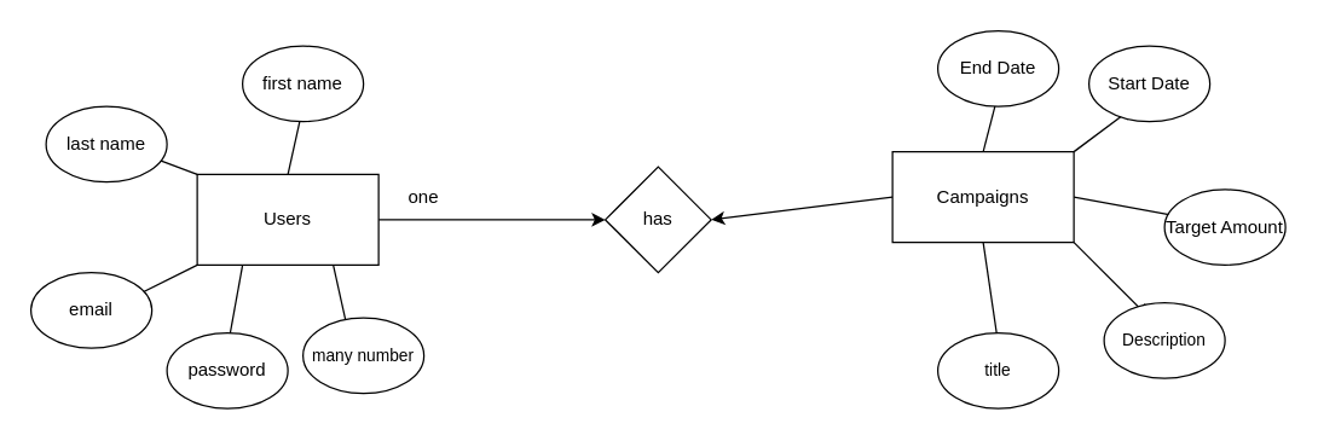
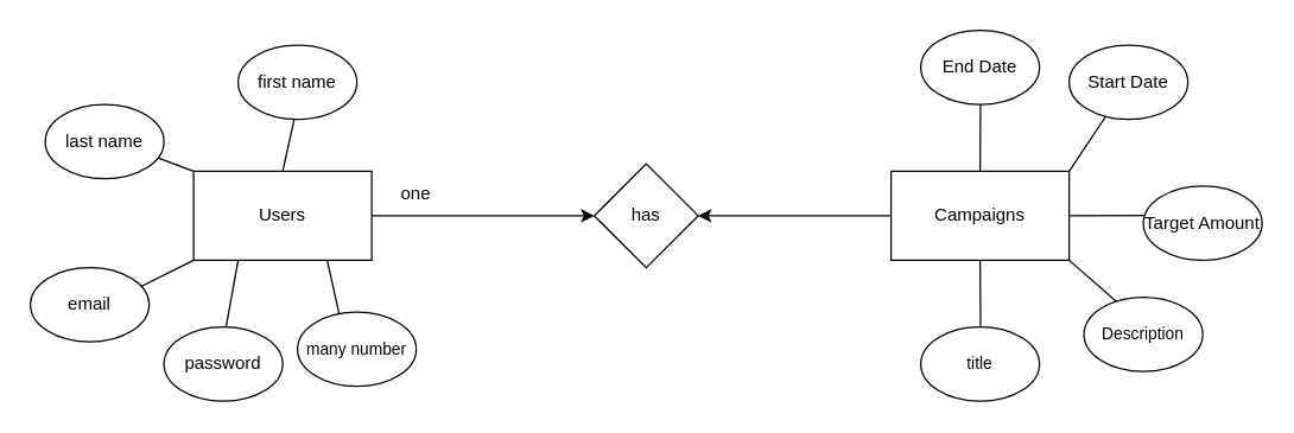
  <mxCell id="0" />
  <mxCell id="1" parent="0" />
  <mxCell id="2" style="edgeStyle=none;html=1;exitX=1;exitY=0.5;exitDx=0;exitDy=0;" edge="1" parent="1" source="8" target="16"><mxGeometry relative="1" as="geometry" /></mxCell>
  <mxCell id="3" style="edgeStyle=none;html=1;exitX=0.75;exitY=1;exitDx=0;exitDy=0;" edge="1" parent="1" source="8"><mxGeometry relative="1" as="geometry"><mxPoint x="230" y="220" as="targetPoint" /></mxGeometry></mxCell>
  <mxCell id="4" style="edgeStyle=none;html=1;exitX=0.25;exitY=1;exitDx=0;exitDy=0;" edge="1" parent="1" source="8"><mxGeometry relative="1" as="geometry"><mxPoint x="150" y="230" as="targetPoint" /></mxGeometry></mxCell>
  <mxCell id="5" style="edgeStyle=none;html=1;exitX=0;exitY=1;exitDx=0;exitDy=0;" edge="1" parent="1" source="8"><mxGeometry relative="1" as="geometry"><mxPoint x="80" y="200" as="targetPoint" /></mxGeometry></mxCell>
  <mxCell id="6" style="edgeStyle=none;html=1;exitX=0;exitY=0;exitDx=0;exitDy=0;" edge="1" parent="1" source="8"><mxGeometry relative="1" as="geometry"><mxPoint x="90" y="100" as="targetPoint" /></mxGeometry></mxCell>
  <mxCell id="7" style="edgeStyle=none;html=1;exitX=0.5;exitY=0;exitDx=0;exitDy=0;" edge="1" parent="1" source="8"><mxGeometry relative="1" as="geometry"><mxPoint x="200" y="70" as="targetPoint" /></mxGeometry></mxCell>
  <mxCell id="8" value="Users" style="rounded=0;whiteSpace=wrap;html=1;" vertex="1" parent="1"><mxGeometry x="130" y="115" width="120" height="60" as="geometry" /></mxCell>
  <mxCell id="9" style="edgeStyle=none;html=1;exitX=0;exitY=0.5;exitDx=0;exitDy=0;entryX=1;entryY=0.5;entryDx=0;entryDy=0;" edge="1" parent="1" source="15" target="16"><mxGeometry relative="1" as="geometry" /></mxCell>
  <mxCell id="10" style="edgeStyle=none;html=1;exitX=0.5;exitY=0;exitDx=0;exitDy=0;" edge="1" parent="1" source="15"><mxGeometry relative="1" as="geometry"><mxPoint x="660.333" y="60" as="targetPoint" /></mxGeometry></mxCell>
  <mxCell id="11" style="edgeStyle=none;html=1;exitX=1;exitY=0;exitDx=0;exitDy=0;" edge="1" parent="1" source="15"><mxGeometry relative="1" as="geometry"><mxPoint x="750" y="70" as="targetPoint" /></mxGeometry></mxCell>
  <mxCell id="12" style="edgeStyle=none;html=1;exitX=1;exitY=0.5;exitDx=0;exitDy=0;" edge="1" parent="1" source="15"><mxGeometry relative="1" as="geometry"><mxPoint x="790" y="144.833" as="targetPoint" /></mxGeometry></mxCell>
  <mxCell id="13" style="edgeStyle=none;html=1;exitX=1;exitY=1;exitDx=0;exitDy=0;" edge="1" parent="1" source="15"><mxGeometry relative="1" as="geometry"><mxPoint x="760" y="210" as="targetPoint" /></mxGeometry></mxCell>
  <mxCell id="14" style="edgeStyle=none;html=1;exitX=0.5;exitY=1;exitDx=0;exitDy=0;" edge="1" parent="1" source="15"><mxGeometry relative="1" as="geometry"><mxPoint x="660.333" y="230" as="targetPoint" /></mxGeometry></mxCell>
- <mxCell id="15" value="Campaigns" style="rounded=0;whiteSpace=wrap;html=1;" vertex="1" parent="1"><mxGeometry x="590" y="100" width="120" height="60" as="geometry" /></mxCell>
+ <mxCell id="15" value="Campaigns" style="rounded=0;whiteSpace=wrap;html=1;" vertex="1" parent="1"><mxGeometry x="600" y="115" width="120" height="60" as="geometry" /></mxCell>
  <mxCell id="16" value="has" style="rhombus;whiteSpace=wrap;html=1;" vertex="1" parent="1"><mxGeometry x="400" y="110" width="70" height="70" as="geometry" /></mxCell>
  <mxCell id="17" value="one" style="text;html=1;align=center;verticalAlign=middle;whiteSpace=wrap;rounded=0;" vertex="1" parent="1"><mxGeometry x="250" y="115" width="60" height="30" as="geometry" /></mxCell>
  <mxCell id="18" value="&lt;font style=&quot;font-size: 11px;&quot;&gt;many number&lt;/font&gt;" style="ellipse;whiteSpace=wrap;html=1;" vertex="1" parent="1"><mxGeometry x="200" y="210" width="80" height="50" as="geometry" /></mxCell>
  <mxCell id="19" value="password" style="ellipse;whiteSpace=wrap;html=1;" vertex="1" parent="1"><mxGeometry x="110" y="220" width="80" height="50" as="geometry" /></mxCell>
  <mxCell id="20" value="email" style="ellipse;whiteSpace=wrap;html=1;" vertex="1" parent="1"><mxGeometry x="20" y="180" width="80" height="50" as="geometry" /></mxCell>
  <mxCell id="21" value="last name" style="ellipse;whiteSpace=wrap;html=1;" vertex="1" parent="1"><mxGeometry x="30" y="70" width="80" height="50" as="geometry" /></mxCell>
  <mxCell id="22" value="first name" style="ellipse;whiteSpace=wrap;html=1;" vertex="1" parent="1"><mxGeometry x="160" y="30" width="80" height="50" as="geometry" /></mxCell>
  <mxCell id="23" value="&lt;span style=&quot;font-size: 11px;&quot;&gt;title&lt;/span&gt;" style="ellipse;whiteSpace=wrap;html=1;" vertex="1" parent="1"><mxGeometry x="620" y="220" width="80" height="50" as="geometry" /></mxCell>
  <mxCell id="24" value="&lt;span style=&quot;font-size: 11px;&quot;&gt;Description&lt;/span&gt;" style="ellipse;whiteSpace=wrap;html=1;" vertex="1" parent="1"><mxGeometry x="730" y="200" width="80" height="50" as="geometry" /></mxCell>
  <mxCell id="25" value="Target Amount" style="ellipse;whiteSpace=wrap;html=1;" vertex="1" parent="1"><mxGeometry x="770" y="125" width="80" height="50" as="geometry" /></mxCell>
  <mxCell id="26" value="Start Date" style="ellipse;whiteSpace=wrap;html=1;" vertex="1" parent="1"><mxGeometry x="720" y="30" width="80" height="50" as="geometry" /></mxCell>
  <mxCell id="27" value="End Date" style="ellipse;whiteSpace=wrap;html=1;" vertex="1" parent="1"><mxGeometry x="620" y="20" width="80" height="50" as="geometry" /></mxCell>
